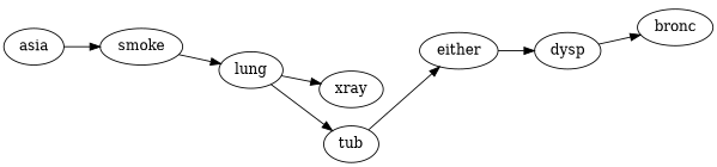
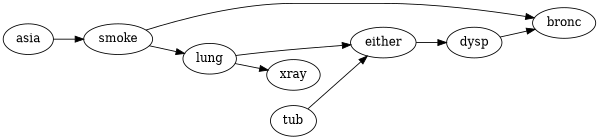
  digraph {
    rankdir=LR
    smoke
    bronc
    lung
    either
    xray
    dysp
    tub
    asia
+   smoke -> bronc
    smoke -> lung
-   lung -> tub
+   lung -> either
    lung -> xray
    either -> dysp
    dysp -> bronc
    tub -> either
    asia -> smoke
  }
